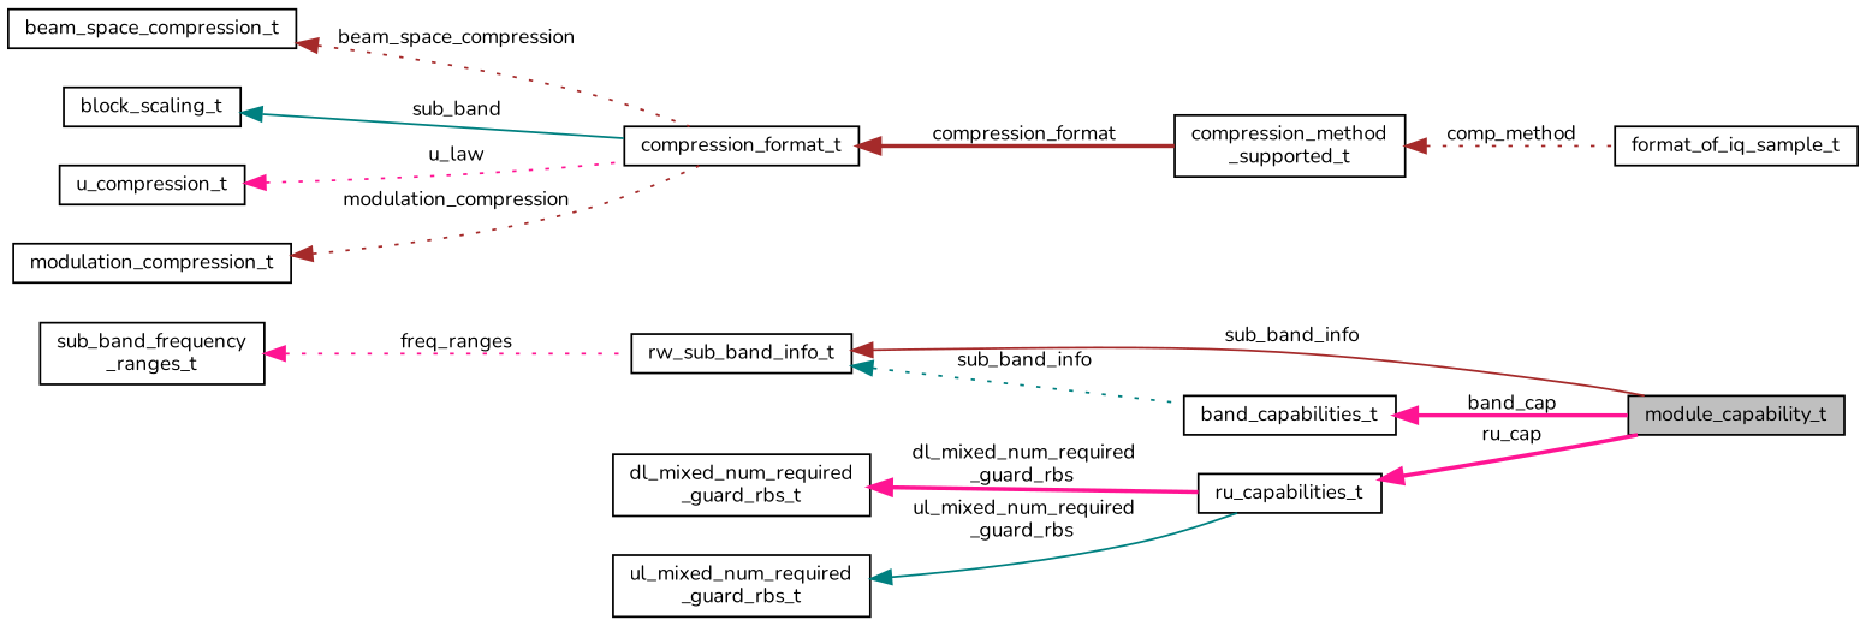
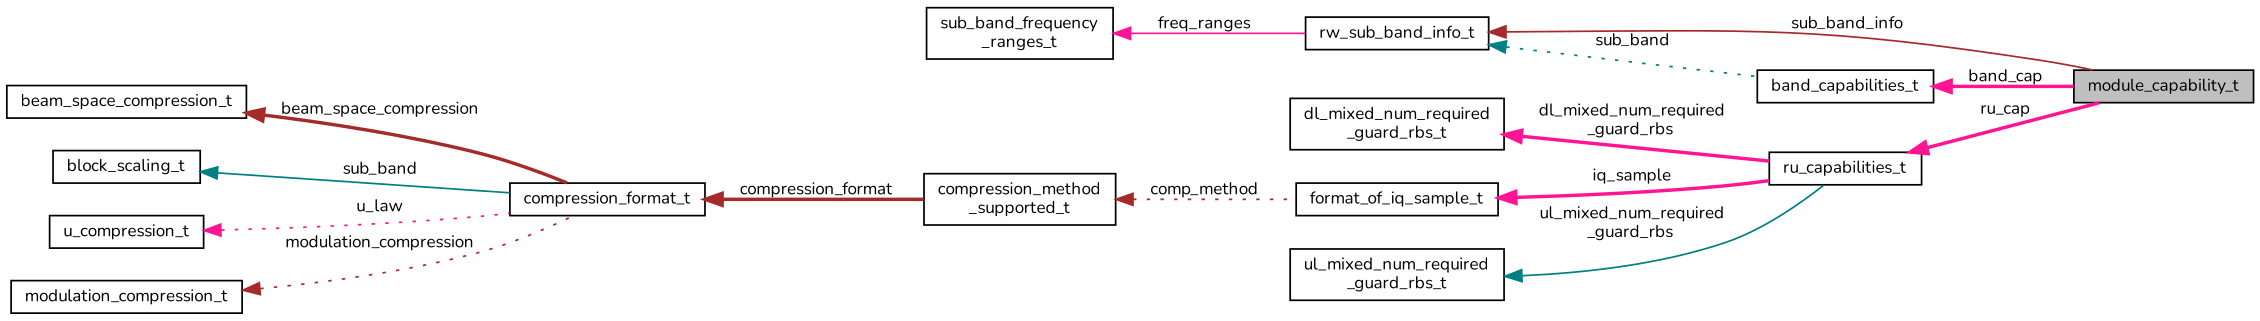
  digraph {
    fontname=Nunito
    rankdir=LR
    node [color=black fontname=Nunito fontsize=10 shape=record]
    edge [color=deeppink dir=back fontname=Nunito fontsize=10 labelfontname=Helvetica labelfontsize=10 style=bold]
    n1 [fillcolor=grey75 fontcolor=black height=0.2 label=module_capability_t style=filled width=0.4]
    n2 [height=0.2 label=band_capabilities_t width=0.4]
    n3 [height=0.2 label=rw_sub_band_info_t width=0.4]
    n4 [height=0.2 label="sub_band_frequency\l_ranges_t" width=0.4]
    n5 [height=0.2 label=ru_capabilities_t width=0.4]
    n6 [height=0.2 label="dl_mixed_num_required\l_guard_rbs_t" width=0.4]
    n7 [height=0.2 label=format_of_iq_sample_t width=0.4]
    n8 [height=0.2 label="compression_method\l_supported_t" width=0.4]
    n9 [height=0.2 label=compression_format_t width=0.4]
    n10 [height=0.2 label=beam_space_compression_t width=0.4]
    n11 [height=0.2 label=block_scaling_t width=0.4]
    n12 [height=0.2 label=u_compression_t width=0.4]
    n13 [height=0.2 label=modulation_compression_t width=0.4]
    n14 [height=0.2 label="ul_mixed_num_required\l_guard_rbs_t" width=0.4]
    n2 -> n1 [label=" band_cap"]
    n3 -> n1 [color=brown label=" sub_band_info" style=solid]
-   n3 -> n2 [color=teal label=" sub_band_info" style=dotted]
-   n4 -> n3 [label=" freq_ranges" style=dotted]
+   n3 -> n2 [color=teal label=" sub_band" style=dotted]
+   n4 -> n3 [label=" freq_ranges" style=solid]
    n5 -> n1 [label=" ru_cap"]
    n6 -> n5 [label=" dl_mixed_num_required\l_guard_rbs"]
+   n7 -> n5 [label=" iq_sample"]
    n8 -> n7 [color=brown label=" comp_method" style=dotted]
    n9 -> n8 [color=brown label=" compression_format"]
-   n10 -> n9 [color=brown label=" beam_space_compression" style=dotted]
+   n10 -> n9 [color=brown label=" beam_space_compression"]
    n11 -> n9 [color=teal label=" sub_band" style=solid]
    n12 -> n9 [label=" u_law" style=dotted]
    n13 -> n9 [color=brown label=" modulation_compression" style=dotted]
    n14 -> n5 [color=teal label=" ul_mixed_num_required\l_guard_rbs" style=solid]
  }
